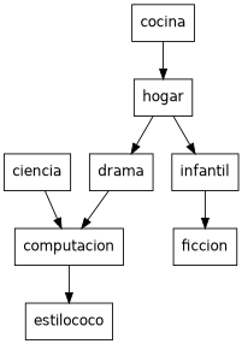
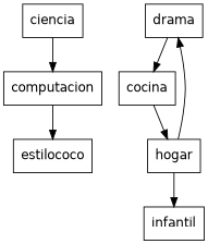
  digraph {
    fontname="DejaVu Sans"
    rankdir=TB
    node [fontname="DejaVu Sans" shape=record]
    edge [fontname="DejaVu Sans"]
    n1 [label=ciencia]
    n2 [label=computacion]
    n3 [label=estilococo]
    n4 [label=drama]
    n5 [label=cocina]
    n6 [label=hogar]
    n7 [label=infantil]
-   n8 [label=ficcion]
    n1 -> n2
    n2 -> n3
-   n4 -> n2
+   n4 -> n5
    n5 -> n6
    n6 -> n4
    n6 -> n7
-   n7 -> n8
  }
